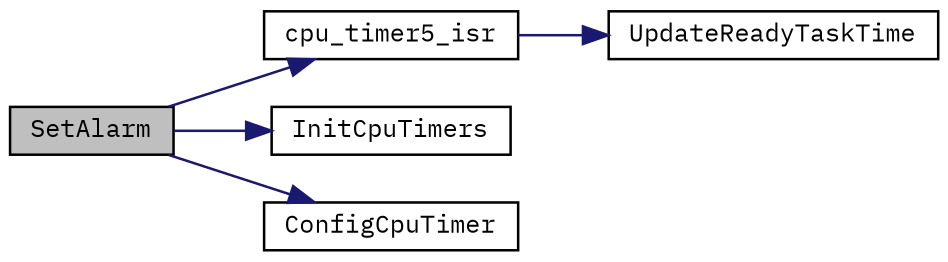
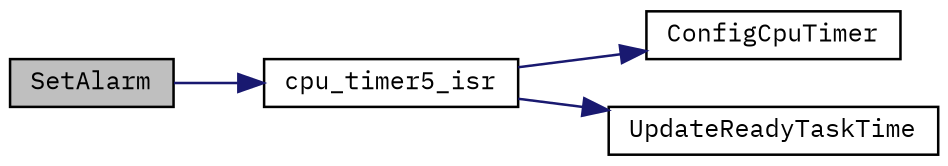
  digraph {
    fontname="IBM Plex Mono"
    rankdir=LR
    node [color=black fillcolor=white fontname="IBM Plex Mono" fontsize=10 shape=record style=filled]
    edge [color=midnightblue fontname="IBM Plex Mono" fontsize=10 labelfontname=Helvetica labelfontsize=10 style=solid]
    n1 [fillcolor=grey75 fontcolor=black height=0.2 label=SetAlarm width=0.4]
    n2 [height=0.2 label=cpu_timer5_isr width=0.4]
-   n3 [height=0.2 label=InitCpuTimers width=0.4]
    n4 [height=0.2 label=ConfigCpuTimer width=0.4]
    n5 [height=0.2 label=UpdateReadyTaskTime width=0.4]
    n1 -> n2
-   n1 -> n3
-   n1 -> n4
+   n2 -> n4
    n2 -> n5
  }
